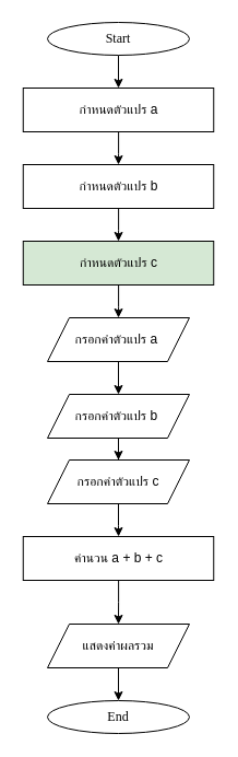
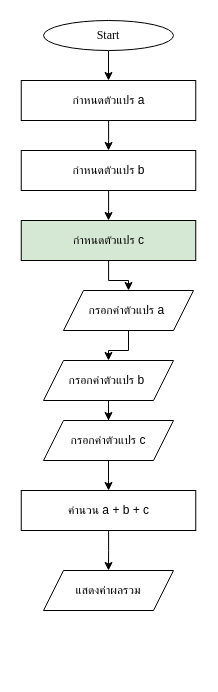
  <mxCell id="0" />
  <mxCell id="1" parent="0" />
  <mxCell id="2" style="edgeStyle=orthogonalEdgeStyle;rounded=0;orthogonalLoop=1;jettySize=auto;html=1;entryX=0.5;entryY=0;entryDx=0;entryDy=0;" edge="1" parent="1" source="3" target="5"><mxGeometry relative="1" as="geometry" /></mxCell>
  <mxCell id="3" value="&lt;font data-font-src=&quot;https://fonts.googleapis.com/css?family=Sarabun&quot; face=&quot;Sarabun&quot;&gt;Start&lt;/font&gt;" style="ellipse;whiteSpace=wrap;html=1;" vertex="1" parent="1"><mxGeometry x="43" y="20" width="130" height="30" as="geometry" /></mxCell>
  <mxCell id="4" style="edgeStyle=orthogonalEdgeStyle;rounded=0;orthogonalLoop=1;jettySize=auto;html=1;entryX=0.5;entryY=0;entryDx=0;entryDy=0;" edge="1" parent="1" source="5" target="7"><mxGeometry relative="1" as="geometry" /></mxCell>
  <mxCell id="5" value="กำหนดตัวแปร a" style="rounded=0;whiteSpace=wrap;html=1;" vertex="1" parent="1"><mxGeometry x="20.75" y="80" width="174.5" height="40" as="geometry" /></mxCell>
  <mxCell id="6" style="edgeStyle=orthogonalEdgeStyle;rounded=0;orthogonalLoop=1;jettySize=auto;html=1;entryX=0.5;entryY=0;entryDx=0;entryDy=0;" edge="1" parent="1" source="7" target="9"><mxGeometry relative="1" as="geometry" /></mxCell>
  <mxCell id="7" value="กำหนดตัวแปร b" style="rounded=0;whiteSpace=wrap;html=1;" vertex="1" parent="1"><mxGeometry x="20.75" y="150" width="174.5" height="40" as="geometry" /></mxCell>
  <mxCell id="8" value="" style="edgeStyle=orthogonalEdgeStyle;rounded=0;orthogonalLoop=1;jettySize=auto;html=1;" edge="1" parent="1" source="9" target="11"><mxGeometry relative="1" as="geometry" /></mxCell>
  <mxCell id="9" value="กำหนดตัวแปร c" style="rounded=0;whiteSpace=wrap;html=1;fillColor=#d5e8d4;" vertex="1" parent="1"><mxGeometry x="20.75" y="220" width="174.5" height="40" as="geometry" /></mxCell>
  <mxCell id="10" value="" style="edgeStyle=orthogonalEdgeStyle;rounded=0;orthogonalLoop=1;jettySize=auto;html=1;" edge="1" parent="1" source="11" target="13"><mxGeometry relative="1" as="geometry" /></mxCell>
- <mxCell id="11" value="กรอกค่าตัวแปร a&amp;nbsp;" style="shape=parallelogram;perimeter=parallelogramPerimeter;whiteSpace=wrap;html=1;fixedSize=1;" vertex="1" parent="1"><mxGeometry x="43" y="290" width="130" height="40" as="geometry" /></mxCell>
+ <mxCell id="11" value="กรอกค่าตัวแปร a&amp;nbsp;" style="shape=parallelogram;perimeter=parallelogramPerimeter;whiteSpace=wrap;html=1;fixedSize=1;" vertex="1" parent="1"><mxGeometry x="63" y="290" width="130" height="40" as="geometry" /></mxCell>
  <mxCell id="12" value="" style="edgeStyle=orthogonalEdgeStyle;rounded=0;orthogonalLoop=1;jettySize=auto;html=1;" edge="1" parent="1" source="13" target="15"><mxGeometry relative="1" as="geometry" /></mxCell>
  <mxCell id="13" value="กรอกค่าตัวแปร b&amp;nbsp;" style="shape=parallelogram;perimeter=parallelogramPerimeter;whiteSpace=wrap;html=1;fixedSize=1;" vertex="1" parent="1"><mxGeometry x="43" y="360" width="130" height="40" as="geometry" /></mxCell>
  <mxCell id="14" value="" style="edgeStyle=orthogonalEdgeStyle;rounded=0;orthogonalLoop=1;jettySize=auto;html=1;" edge="1" parent="1" source="15" target="17"><mxGeometry relative="1" as="geometry" /></mxCell>
  <mxCell id="15" value="กรอกค่าตัวแปร c" style="shape=parallelogram;perimeter=parallelogramPerimeter;whiteSpace=wrap;html=1;fixedSize=1;" vertex="1" parent="1"><mxGeometry x="43" y="420" width="130" height="40" as="geometry" /></mxCell>
  <mxCell id="16" value="" style="edgeStyle=orthogonalEdgeStyle;rounded=0;orthogonalLoop=1;jettySize=auto;html=1;" edge="1" parent="1" source="17" target="19"><mxGeometry relative="1" as="geometry" /></mxCell>
  <mxCell id="17" value="คำนวน a + b + c" style="rounded=0;whiteSpace=wrap;html=1;" vertex="1" parent="1"><mxGeometry x="20.75" y="490" width="174.5" height="40" as="geometry" /></mxCell>
- <mxCell id="18" value="" style="edgeStyle=orthogonalEdgeStyle;rounded=0;orthogonalLoop=1;jettySize=auto;html=1;" edge="1" parent="1" source="19" target="20"><mxGeometry relative="1" as="geometry" /></mxCell>
  <mxCell id="19" value="แสดงค่าผลรวม" style="shape=parallelogram;perimeter=parallelogramPerimeter;whiteSpace=wrap;html=1;fixedSize=1;" vertex="1" parent="1"><mxGeometry x="43" y="570" width="130" height="40" as="geometry" /></mxCell>
- <mxCell id="20" value="&lt;font face=&quot;Sarabun&quot;&gt;End&lt;/font&gt;" style="ellipse;whiteSpace=wrap;html=1;" vertex="1" parent="1"><mxGeometry x="43" y="640" width="130" height="30" as="geometry" /></mxCell>
